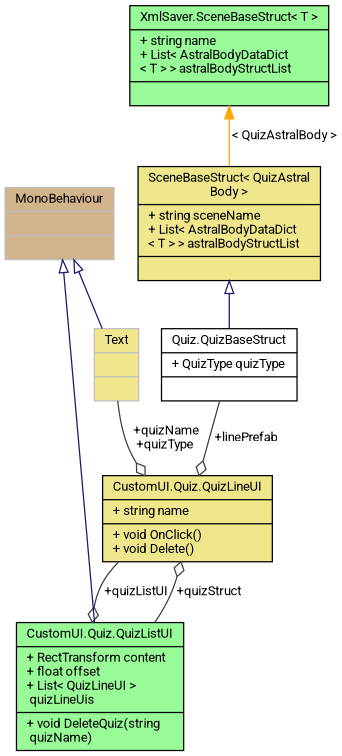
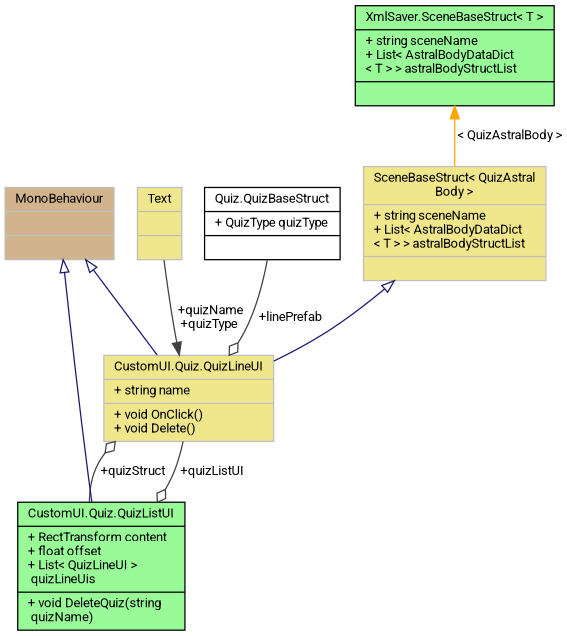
  digraph {
    fontname=Roboto
    node [color=black fillcolor=khaki fontname=Roboto fontsize=10 shape=record style=filled]
    edge [color=grey25 fontname=Roboto fontsize=10 labelfontname=Helvetica labelfontsize=10 style=solid]
-   n1 [fontcolor=black height=0.2 label="{CustomUI.Quiz.QuizLineUI\n|+ string name\l|+ void OnClick()\l+ void Delete()\l}" width=0.4]
+   n1 [color=grey75 fontcolor=black height=0.2 label="{CustomUI.Quiz.QuizLineUI\n|+ string name\l|+ void OnClick()\l+ void Delete()\l}" width=0.4]
    n2 [fillcolor=palegreen height=0.2 label="{CustomUI.Quiz.QuizListUI\n|+ RectTransform content\l+ float offset\l+ List\< QuizLineUI \>\l quizLineUis\l|+ void DeleteQuiz(string\l quizName)\l}" width=0.4]
    n3 [color=grey75 fillcolor=tan height=0.2 label="{MonoBehaviour\n||}" width=0.4]
    n4 [color=grey75 height=0.2 label="{Text\n||}" width=0.4]
    n5 [fillcolor=white height=0.2 label="{Quiz.QuizBaseStruct\n|+ QuizType quizType\l|}" width=0.4]
-   n6 [height=0.2 label="{SceneBaseStruct\< QuizAstral\lBody \>\n|+ string sceneName\l+ List\< AstralBodyDataDict\l\< T \> \> astralBodyStructList\l|}" width=0.4]
-   n7 [fillcolor=palegreen height=0.2 label="{XmlSaver.SceneBaseStruct\< T \>\n|+ string name\l+ List\< AstralBodyDataDict\l\< T \> \> astralBodyStructList\l|}" width=0.4]
+   n6 [color=grey75 height=0.2 label="{SceneBaseStruct\< QuizAstral\lBody \>\n|+ string sceneName\l+ List\< AstralBodyDataDict\l\< T \> \> astralBodyStructList\l|}" width=0.4]
+   n7 [fillcolor=palegreen height=0.2 label="{XmlSaver.SceneBaseStruct\< T \>\n|+ string sceneName\l+ List\< AstralBodyDataDict\l\< T \> \> astralBodyStructList\l|}" width=0.4]
    n1 -> n2 [arrowhead=odiamond label=" +quizListUI"]
    n2 -> n1 [arrowhead=odiamond label=" +quizStruct"]
-   n3 -> n4 [arrowtail=onormal color=midnightblue dir=back]
+   n3 -> n1 [arrowtail=onormal color=midnightblue dir=back]
    n3 -> n2 [arrowtail=onormal color=midnightblue dir=back]
-   n4 -> n1 [arrowhead=odiamond label=" +quizName\n+quizType"]
+   n4 -> n1 [arrowhead=normal label=" +quizName\n+quizType"]
    n5 -> n1 [arrowhead=odiamond label=" +linePrefab"]
-   n6 -> n5 [arrowtail=onormal color=midnightblue dir=back]
+   n6 -> n1 [arrowtail=onormal color=midnightblue dir=back]
    n7 -> n6 [color=orange dir=back label=" \< QuizAstralBody \>"]
  }
